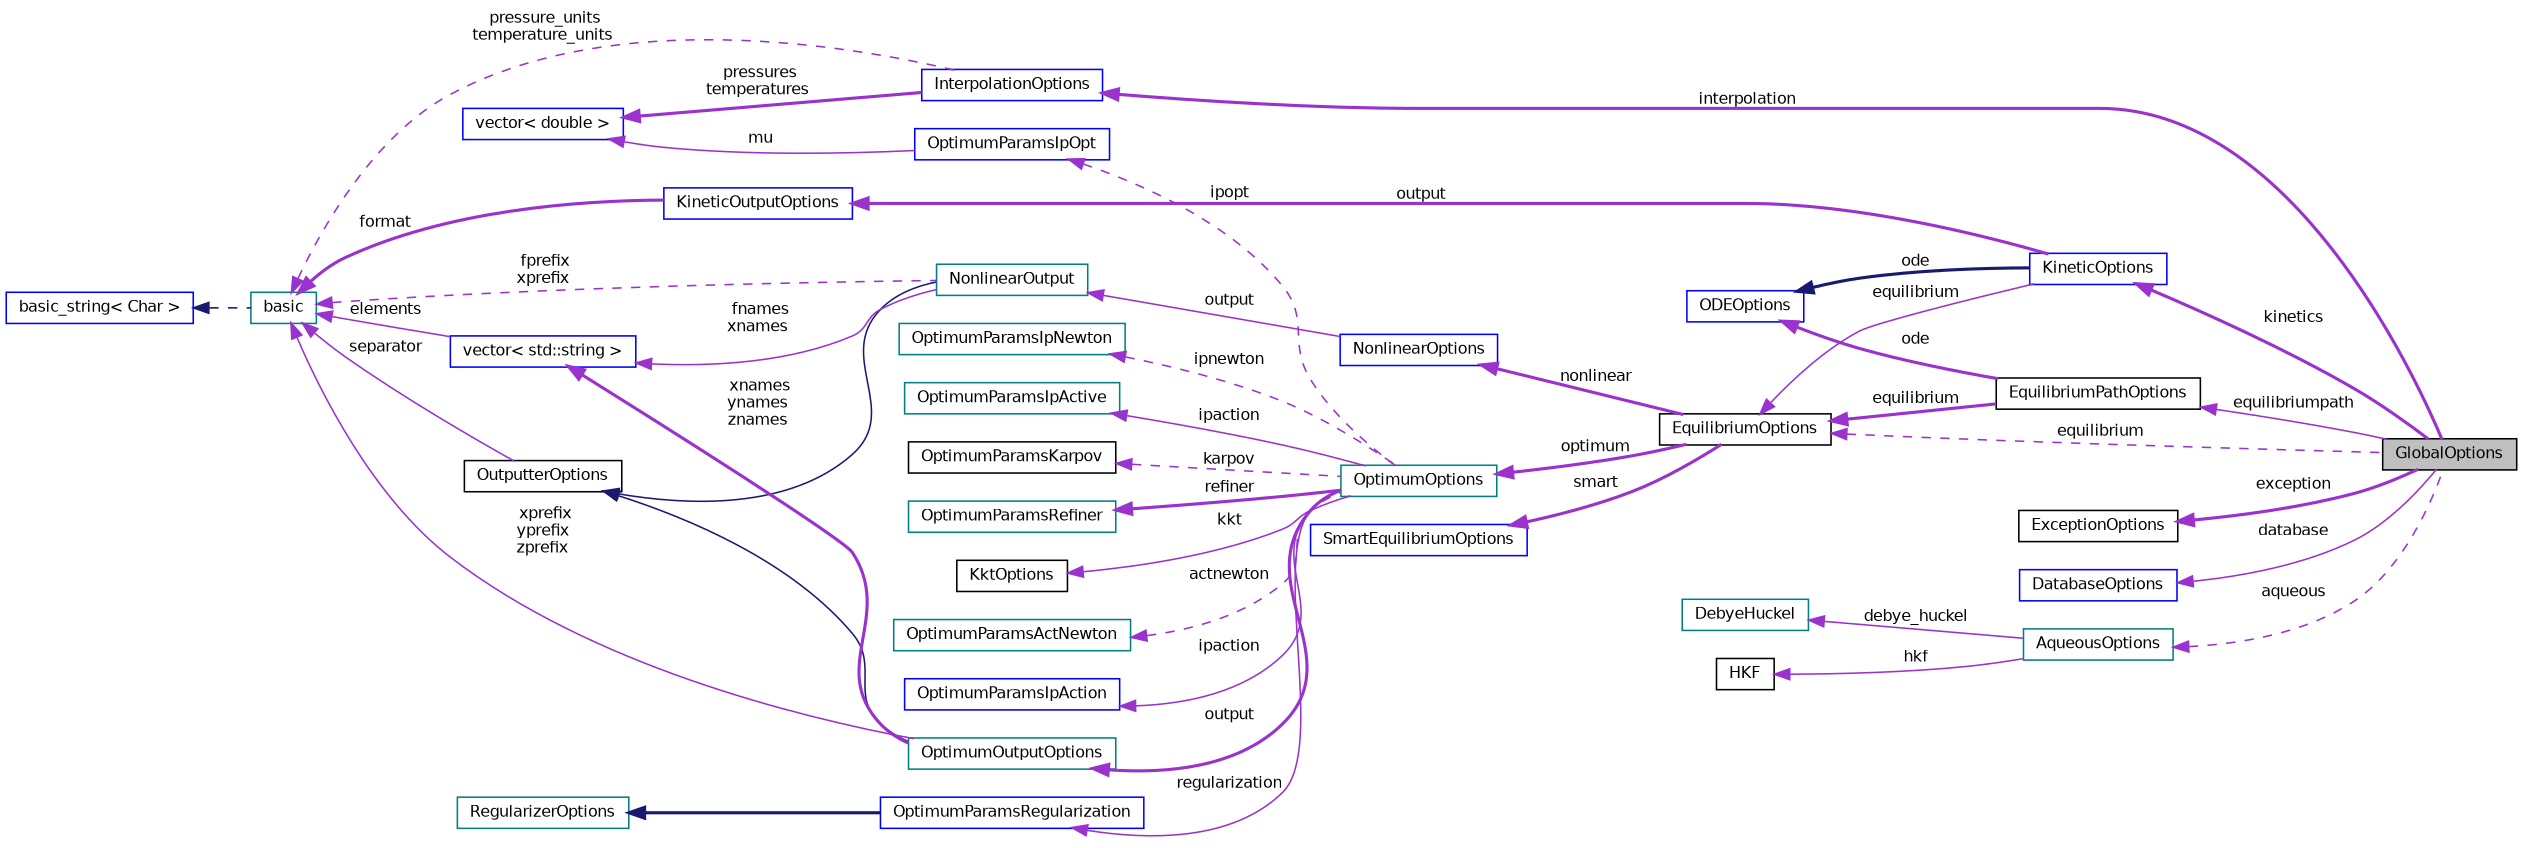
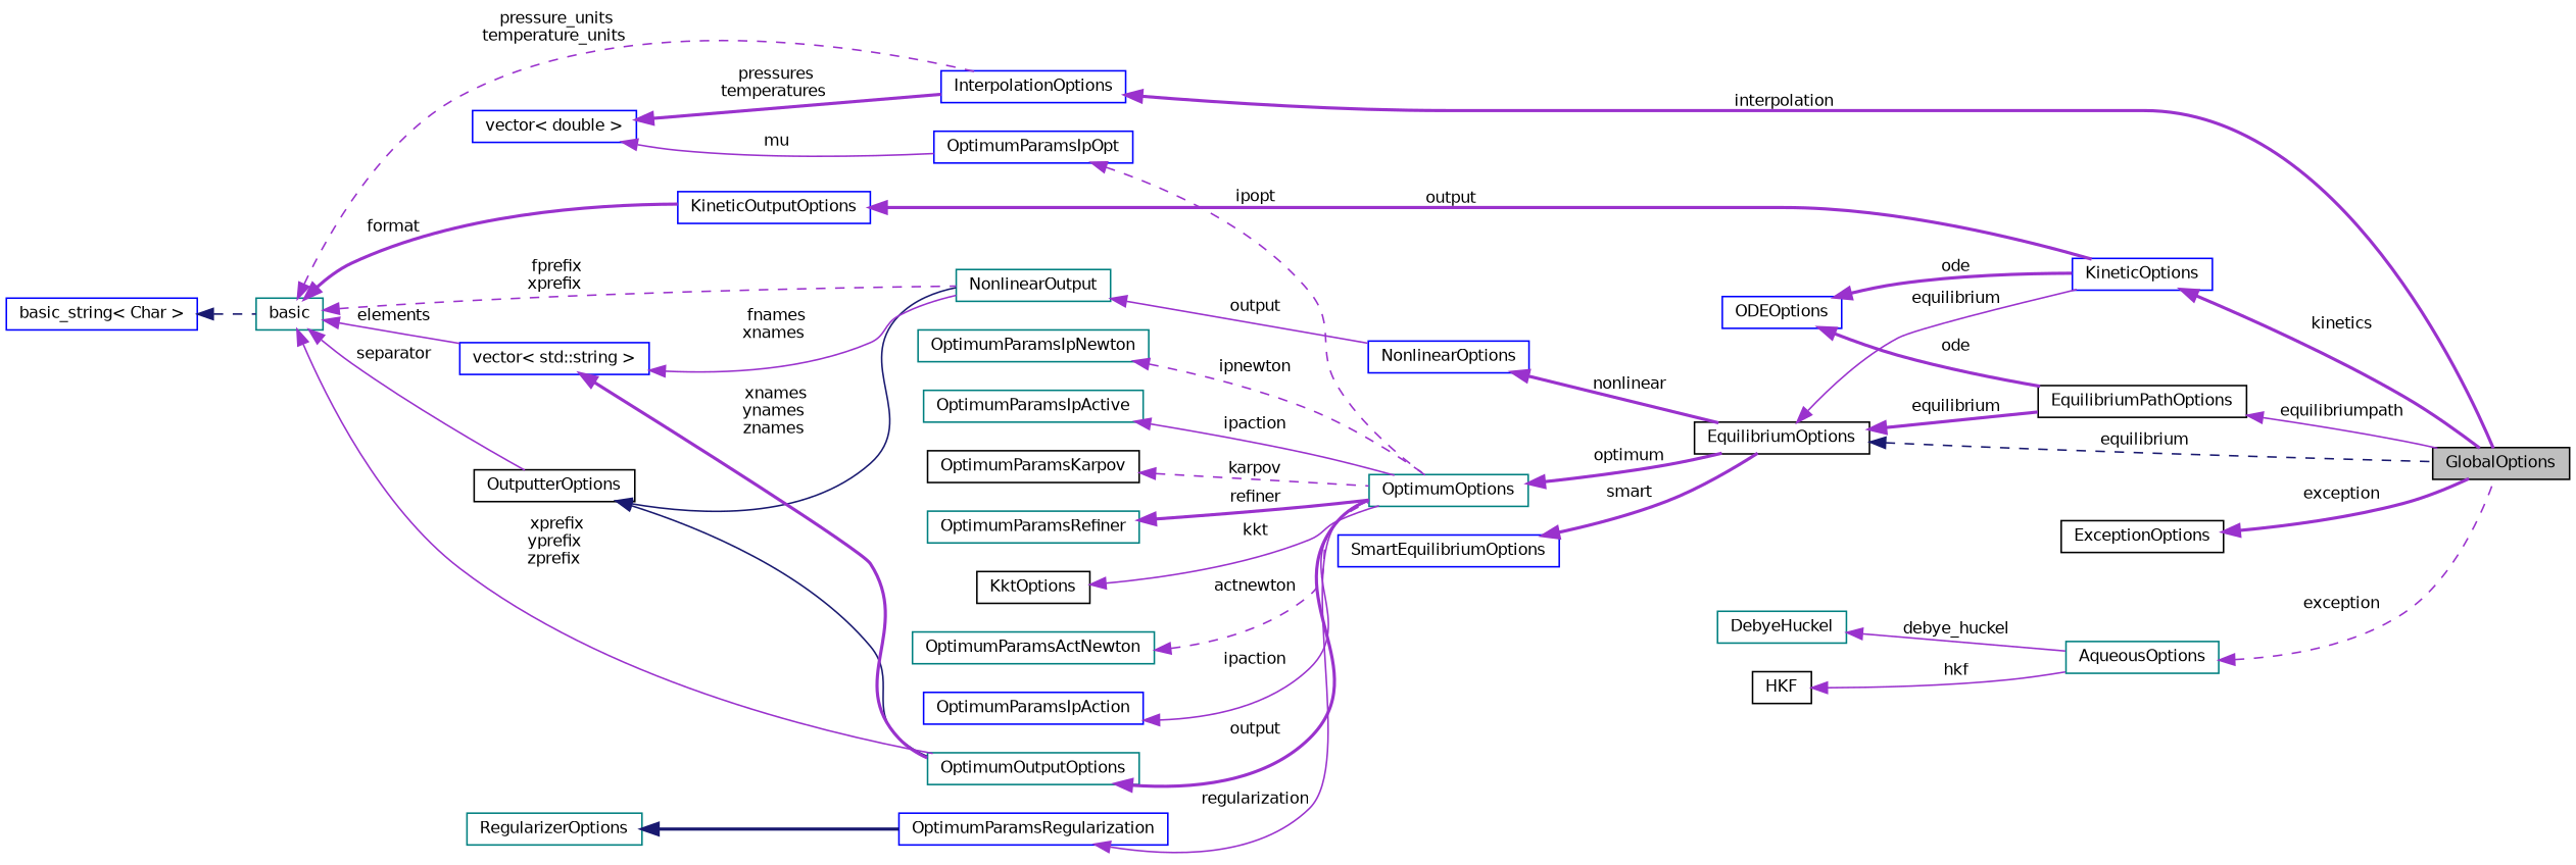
  digraph {
    rankdir=LR
    node [color=blue fillcolor=white fontname=Helvetica fontsize=10 shape=record style=filled]
    edge [color=darkorchid3 dir=back fontname=Helvetica fontsize=10 labelfontname=Helvetica labelfontsize=10 style=solid]
    n1 [color=black fillcolor=grey75 fontcolor=black height=0.2 label=GlobalOptions width=0.4]
    n2 [color=black height=0.2 label=EquilibriumOptions width=0.4]
    n3 [color=black height=0.2 label=EquilibriumPathOptions width=0.4]
    n4 [height=0.2 label=KineticOptions width=0.4]
    n5 [color=teal height=0.2 label=OptimumOptions width=0.4]
    n6 [color=teal height=0.2 label=OptimumOutputOptions width=0.4]
    n7 [color=black height=0.2 label=OutputterOptions width=0.4]
    n8 [color=teal height=0.2 label=NonlinearOutput width=0.4]
    n9 [height=0.2 label=NonlinearOptions width=0.4]
    n10 [color=teal height=0.2 label=basic width=0.4]
    n11 [height=0.2 label="vector\< std::string \>" width=0.4]
    n12 [height=0.2 label=KineticOutputOptions width=0.4]
    n13 [height=0.2 label=InterpolationOptions width=0.4]
    n14 [height=0.2 label="basic_string\< Char \>" width=0.4]
    n15 [color=teal height=0.2 label=OptimumParamsActNewton width=0.4]
    n16 [height=0.2 label=OptimumParamsIpAction width=0.4]
    n17 [height=0.2 label=OptimumParamsIpOpt width=0.4]
    n18 [height=0.2 label="vector\< double \>" width=0.4]
    n19 [color=teal height=0.2 label=OptimumParamsIpNewton width=0.4]
    n20 [color=teal height=0.2 label=OptimumParamsIpActive width=0.4]
    n21 [color=black height=0.2 label=OptimumParamsKarpov width=0.4]
    n22 [color=teal height=0.2 label=OptimumParamsRefiner width=0.4]
    n23 [height=0.2 label=OptimumParamsRegularization width=0.4]
    n24 [color=teal height=0.2 label=RegularizerOptions width=0.4]
    n25 [color=black height=0.2 label=KktOptions width=0.4]
    n26 [height=0.2 label=SmartEquilibriumOptions width=0.4]
    n27 [height=0.2 label=ODEOptions width=0.4]
    n28 [color=black height=0.2 label=ExceptionOptions width=0.4]
-   n29 [height=0.2 label=DatabaseOptions width=0.4]
    n30 [color=teal height=0.2 label=AqueousOptions width=0.4]
    n31 [color=black height=0.2 label=HKF width=0.4]
    n32 [color=teal height=0.2 label=DebyeHuckel width=0.4]
-   n2 -> n1 [label=" equilibrium" style=dashed]
+   n2 -> n1 [color=midnightblue label=" equilibrium" style=dashed]
    n2 -> n3 [label=" equilibrium" style=bold]
    n2 -> n4 [label=" equilibrium"]
    n3 -> n1 [label=" equilibriumpath"]
    n4 -> n1 [label=" kinetics" style=bold]
    n5 -> n2 [label=" optimum" style=bold]
    n6 -> n5 [label=" output" style=bold]
    n7 -> n6 [color=midnightblue]
    n7 -> n8 [color=midnightblue]
    n8 -> n9 [label=" output"]
    n9 -> n2 [label=" nonlinear" style=bold]
    n10 -> n6 [label=" xprefix\nyprefix\nzprefix"]
    n10 -> n7 [label=" separator"]
    n10 -> n8 [label=" fprefix\nxprefix" style=dashed]
    n10 -> n11 [label=" elements"]
    n10 -> n12 [label=" format" style=bold]
    n10 -> n13 [label=" pressure_units\ntemperature_units" style=dashed]
    n11 -> n6 [label=" xnames\nynames\nznames" style=bold]
    n11 -> n8 [label=" fnames\nxnames"]
    n12 -> n4 [label=" output" style=bold]
    n13 -> n1 [label=" interpolation" style=bold]
    n14 -> n10 [color=midnightblue style=dashed]
    n15 -> n5 [label=" actnewton" style=dashed]
    n16 -> n5 [label=" ipaction"]
    n17 -> n5 [label=" ipopt" style=dashed]
    n18 -> n13 [label=" pressures\ntemperatures" style=bold]
    n18 -> n17 [label=" mu"]
    n19 -> n5 [label=" ipnewton" style=dashed]
    n20 -> n5 [label=" ipaction"]
    n21 -> n5 [label=" karpov" style=dashed]
    n22 -> n5 [label=" refiner" style=bold]
    n23 -> n5 [label=" regularization"]
    n24 -> n23 [color=midnightblue style=bold]
    n25 -> n5 [label=" kkt"]
    n26 -> n2 [label=" smart" style=bold]
    n27 -> n3 [label=" ode" style=bold]
-   n27 -> n4 [color=midnightblue label=" ode" style=bold]
+   n27 -> n4 [label=" ode" style=bold]
    n28 -> n1 [label=" exception" style=bold]
-   n29 -> n1 [label=" database"]
-   n30 -> n1 [label=" aqueous" style=dashed]
+   n30 -> n1 [label=" exception" style=dashed]
    n31 -> n30 [label=" hkf"]
    n32 -> n30 [label=" debye_huckel"]
  }
